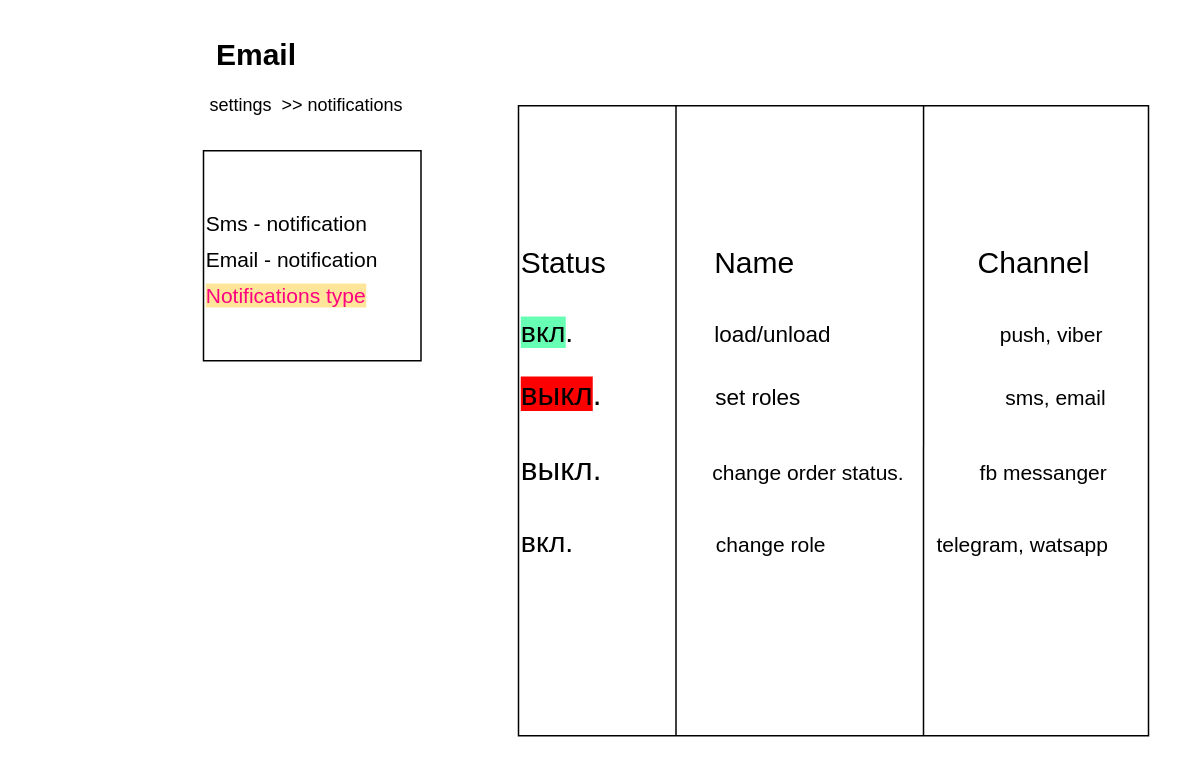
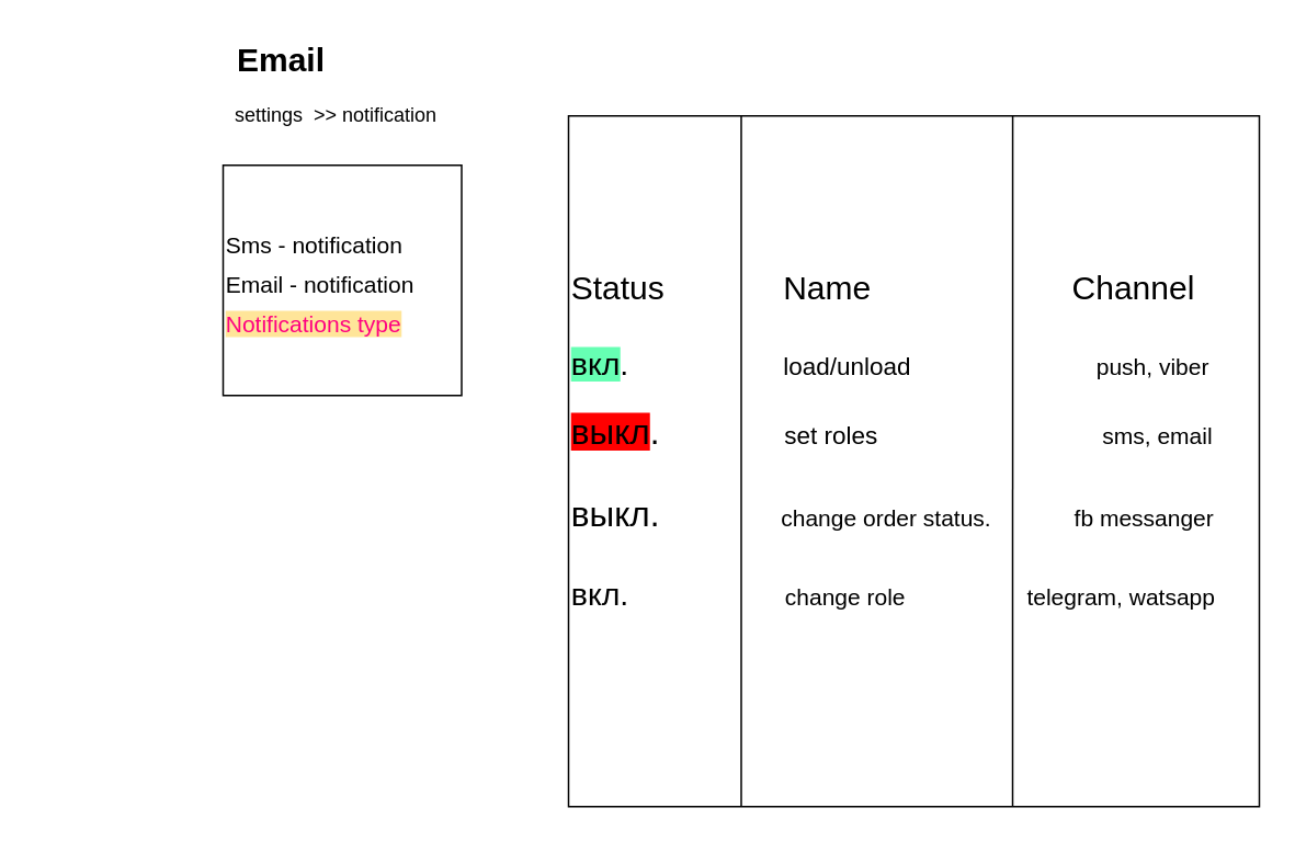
  <mxCell id="0" />
  <mxCell id="1" parent="0" />
  <mxCell id="2" value="&lt;div&gt;&lt;span&gt;Status&amp;nbsp; &amp;nbsp; &amp;nbsp; &amp;nbsp; &amp;nbsp; &amp;nbsp; &amp;nbsp;Name&amp;nbsp; &amp;nbsp; &amp;nbsp; &amp;nbsp; &amp;nbsp; &amp;nbsp; &amp;nbsp; &amp;nbsp; &amp;nbsp; &amp;nbsp; &amp;nbsp; Channel&lt;/span&gt;&lt;/div&gt;&lt;div&gt;&lt;span&gt;&amp;nbsp;&lt;/span&gt;&lt;/div&gt;&lt;div style=&quot;font-size: 14px&quot;&gt;&lt;span style=&quot;font-size: 19px&quot;&gt;&lt;span style=&quot;background-color: rgb(102 , 255 , 179)&quot;&gt;вкл&lt;/span&gt;.&amp;nbsp; &amp;nbsp; &amp;nbsp; &amp;nbsp; &amp;nbsp; &amp;nbsp; &amp;nbsp; &amp;nbsp; &amp;nbsp;&lt;/span&gt;&lt;font style=&quot;font-size: 15px&quot;&gt; load/unload&lt;/font&gt;&lt;font style=&quot;font-size: 13px&quot;&gt;&amp;nbsp; &lt;/font&gt;&lt;span style=&quot;font-size: 19px&quot;&gt;&amp;nbsp; &amp;nbsp; &amp;nbsp; &amp;nbsp; &amp;nbsp; &amp;nbsp; &amp;nbsp; &amp;nbsp; &amp;nbsp; &amp;nbsp;&amp;nbsp;&lt;/span&gt;&lt;font style=&quot;font-size: 14px&quot;&gt;push, viber&lt;/font&gt;&lt;/div&gt;&lt;div style=&quot;font-size: 14px&quot;&gt;&lt;span&gt;&lt;br&gt;&lt;/span&gt;&lt;/div&gt;&lt;div style=&quot;font-size: 14px&quot;&gt;&lt;span style=&quot;font-size: 21px&quot;&gt;&lt;span style=&quot;background-color: rgb(255 , 0 , 0)&quot;&gt;выкл&lt;/span&gt;.&amp;nbsp; &amp;nbsp; &amp;nbsp; &amp;nbsp; &amp;nbsp; &amp;nbsp; &amp;nbsp;&lt;/span&gt;&lt;font style=&quot;font-size: 15px&quot;&gt;set roles&amp;nbsp; &lt;/font&gt;&lt;span style=&quot;font-size: 21px&quot;&gt;&amp;nbsp; &amp;nbsp; &amp;nbsp; &amp;nbsp; &amp;nbsp; &amp;nbsp; &amp;nbsp; &amp;nbsp; &amp;nbsp; &amp;nbsp; &amp;nbsp;&amp;nbsp;&lt;/span&gt;&lt;font style=&quot;font-size: 14px&quot;&gt;sms, email&lt;/font&gt;&lt;font style=&quot;font-size: 14px&quot;&gt;&amp;nbsp;&lt;/font&gt;&lt;/div&gt;&lt;div&gt;&lt;span&gt;&amp;nbsp; &amp;nbsp; &amp;nbsp; &amp;nbsp; &amp;nbsp; &amp;nbsp; &amp;nbsp; &amp;nbsp; &amp;nbsp; &amp;nbsp; &amp;nbsp; &amp;nbsp; &amp;nbsp; &amp;nbsp; &amp;nbsp; &amp;nbsp; &amp;nbsp; &amp;nbsp; &amp;nbsp; &amp;nbsp; &amp;nbsp; &amp;nbsp; &amp;nbsp;&amp;nbsp;&lt;/span&gt;&lt;/div&gt;&lt;span style=&quot;font-size: 21px&quot;&gt;выкл.&amp;nbsp; &amp;nbsp; &amp;nbsp; &amp;nbsp; &amp;nbsp; &amp;nbsp; &lt;/span&gt;&lt;font&gt;&lt;span style=&quot;font-size: 14px&quot;&gt;&amp;nbsp;change order status.&amp;nbsp; &amp;nbsp; &amp;nbsp; &amp;nbsp; &amp;nbsp; &amp;nbsp; &amp;nbsp;&lt;/span&gt;&lt;font style=&quot;font-size: 14px&quot;&gt;fb messanger&lt;/font&gt;&lt;br&gt;&lt;/font&gt;&lt;div&gt;&lt;span&gt;&amp;nbsp; &amp;nbsp;&lt;/span&gt;&lt;/div&gt;&lt;span style=&quot;font-size: 19px&quot;&gt;вкл.&amp;nbsp; &amp;nbsp; &amp;nbsp; &amp;nbsp; &amp;nbsp; &amp;nbsp; &amp;nbsp; &amp;nbsp; &amp;nbsp; &lt;/span&gt;&lt;font style=&quot;font-size: 14px&quot;&gt;change role&lt;/font&gt;&lt;span style=&quot;font-size: 19px&quot;&gt;&amp;nbsp; &amp;nbsp; &amp;nbsp; &amp;nbsp; &amp;nbsp; &amp;nbsp; &amp;nbsp;&amp;nbsp;&lt;/span&gt;&lt;font style=&quot;font-size: 14px&quot;&gt;&lt;font style=&quot;font-size: 14px&quot;&gt;telegram, watsapp&lt;/font&gt;&amp;nbsp;&lt;/font&gt;&lt;span style=&quot;font-size: 18px&quot;&gt; &amp;nbsp; &amp;nbsp; &amp;nbsp; &amp;nbsp;&lt;/span&gt;&lt;span style=&quot;font-size: 19px&quot;&gt;&lt;br&gt;&lt;/span&gt;" style="whiteSpace=wrap;html=1;aspect=fixed;fontSize=20;align=left;" vertex="1" parent="1"><mxGeometry x="345" y="70" width="420" height="420" as="geometry" /></mxCell>
  <mxCell id="3" value="&lt;font style=&quot;font-size: 14px&quot;&gt;Sms - notification&lt;br&gt;Email - notification&lt;br&gt;&lt;font color=&quot;#ff0080&quot; style=&quot;background-color: rgb(255 , 229 , 153) ; font-size: 14px&quot;&gt;Notifications type&lt;/font&gt;&lt;br&gt;&lt;/font&gt;" style="rounded=0;whiteSpace=wrap;html=1;fontSize=20;align=left;" vertex="1" parent="1"><mxGeometry x="135" y="100" width="145" height="140" as="geometry" /></mxCell>
- <mxCell id="4" value="&amp;nbsp; &amp;nbsp; &amp;nbsp; &amp;nbsp; &amp;nbsp; &amp;nbsp; &amp;nbsp; &amp;nbsp; &amp;nbsp; &amp;nbsp; &amp;nbsp; &amp;nbsp;&lt;br&gt;&lt;br&gt;&amp;nbsp; &amp;nbsp; &amp;nbsp; &amp;nbsp; &amp;nbsp; &amp;nbsp; &amp;nbsp; &amp;nbsp; &amp;nbsp; &amp;nbsp; &amp;nbsp; &amp;nbsp; &amp;nbsp; &amp;nbsp; &amp;nbsp; &amp;nbsp; &amp;nbsp;settings&amp;nbsp; &amp;gt;&amp;gt; notifications&amp;nbsp;" style="text;html=1;align=center;verticalAlign=middle;resizable=0;points=[];autosize=1;" vertex="1" parent="1"><mxGeometry x="20" y="30" width="260" height="50" as="geometry" /></mxCell>
+ <mxCell id="4" value="&amp;nbsp; &amp;nbsp; &amp;nbsp; &amp;nbsp; &amp;nbsp; &amp;nbsp; &amp;nbsp; &amp;nbsp; &amp;nbsp; &amp;nbsp; &amp;nbsp; &amp;nbsp;&lt;br&gt;&lt;br&gt;&amp;nbsp; &amp;nbsp; &amp;nbsp; &amp;nbsp; &amp;nbsp; &amp;nbsp; &amp;nbsp; &amp;nbsp; &amp;nbsp; &amp;nbsp; &amp;nbsp; &amp;nbsp; &amp;nbsp; &amp;nbsp; &amp;nbsp; &amp;nbsp; &amp;nbsp;settings&amp;nbsp; &amp;gt;&amp;gt; notification&amp;nbsp;" style="text;html=1;align=center;verticalAlign=middle;resizable=0;points=[];autosize=1;" vertex="1" parent="1"><mxGeometry x="20" y="30" width="260" height="50" as="geometry" /></mxCell>
  <mxCell id="5" value="Email" style="text;html=1;align=center;verticalAlign=middle;resizable=0;points=[];autosize=1;fontStyle=1;fontSize=20;" vertex="1" parent="1"><mxGeometry x="130" y="20" width="80" height="30" as="geometry" /></mxCell>
  <mxCell id="6" value="" style="endArrow=none;html=1;fontSize=20;entryX=0.25;entryY=0;entryDx=0;entryDy=0;exitX=0.25;exitY=1;exitDx=0;exitDy=0;" edge="1" parent="1" source="2" target="2"><mxGeometry width="50" height="50" relative="1" as="geometry"><mxPoint x="405" y="160" as="sourcePoint" /><mxPoint x="455" y="110" as="targetPoint" /></mxGeometry></mxCell>
  <mxCell id="7" value="" style="endArrow=none;html=1;fontSize=20;entryX=0.643;entryY=0;entryDx=0;entryDy=0;entryPerimeter=0;" edge="1" parent="1" target="2"><mxGeometry width="50" height="50" relative="1" as="geometry"><mxPoint x="615" y="490" as="sourcePoint" /><mxPoint x="460" y="80" as="targetPoint" /></mxGeometry></mxCell>
